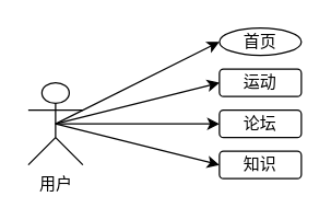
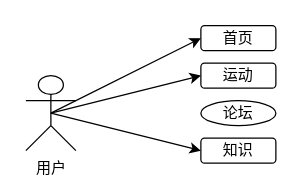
  <mxCell id="0" />
  <mxCell id="1" parent="0" />
  <mxCell id="2" value="用户" style="shape=umlActor;verticalLabelPosition=bottom;verticalAlign=top;html=1;outlineConnect=0;" vertex="1" parent="1"><mxGeometry x="20" y="60" width="40" height="60" as="geometry" /></mxCell>
- <mxCell id="3" value="首页" style="ellipse;whiteSpace=wrap;html=1;" vertex="1" parent="1"><mxGeometry x="160" y="20" width="60" height="20" as="geometry" /></mxCell>
+ <mxCell id="3" value="首页" style="rounded=1;whiteSpace=wrap;html=1;" vertex="1" parent="1"><mxGeometry x="160" y="20" width="60" height="20" as="geometry" /></mxCell>
  <mxCell id="4" value="运动" style="rounded=1;whiteSpace=wrap;html=1;" vertex="1" parent="1"><mxGeometry x="160" y="50" width="60" height="20" as="geometry" /></mxCell>
- <mxCell id="5" value="论坛" style="rounded=1;whiteSpace=wrap;html=1;" vertex="1" parent="1"><mxGeometry x="160" y="80" width="60" height="20" as="geometry" /></mxCell>
+ <mxCell id="5" value="论坛" style="ellipse;whiteSpace=wrap;html=1;" vertex="1" parent="1"><mxGeometry x="160" y="80" width="60" height="20" as="geometry" /></mxCell>
  <mxCell id="6" value="知识" style="rounded=1;whiteSpace=wrap;html=1;" vertex="1" parent="1"><mxGeometry x="160" y="110" width="60" height="20" as="geometry" /></mxCell>
  <mxCell id="7" value="" style="endArrow=classic;html=1;rounded=0;entryX=0;entryY=0.5;entryDx=0;entryDy=0;exitX=0.5;exitY=0.5;exitDx=0;exitDy=0;exitPerimeter=0;" edge="1" parent="1" source="2" target="3"><mxGeometry width="50" height="50" relative="1" as="geometry"><mxPoint x="30" y="90" as="sourcePoint" /><mxPoint x="80" y="40" as="targetPoint" /></mxGeometry></mxCell>
  <mxCell id="8" value="" style="endArrow=classic;html=1;rounded=0;entryX=0;entryY=0.5;entryDx=0;entryDy=0;exitX=0.5;exitY=0.5;exitDx=0;exitDy=0;exitPerimeter=0;" edge="1" parent="1" source="2" target="4"><mxGeometry width="50" height="50" relative="1" as="geometry"><mxPoint x="40" y="100" as="sourcePoint" /><mxPoint x="170" y="40" as="targetPoint" /></mxGeometry></mxCell>
- <mxCell id="9" value="" style="endArrow=classic;html=1;rounded=0;entryX=0;entryY=0.5;entryDx=0;entryDy=0;exitX=0.5;exitY=0.5;exitDx=0;exitDy=0;exitPerimeter=0;" edge="1" parent="1" source="2" target="5"><mxGeometry width="50" height="50" relative="1" as="geometry"><mxPoint x="40" y="100" as="sourcePoint" /><mxPoint x="170" y="70" as="targetPoint" /></mxGeometry></mxCell>
  <mxCell id="10" value="" style="endArrow=classic;html=1;rounded=0;entryX=0;entryY=0.5;entryDx=0;entryDy=0;exitX=0.5;exitY=0.5;exitDx=0;exitDy=0;exitPerimeter=0;" edge="1" parent="1" source="2" target="6"><mxGeometry width="50" height="50" relative="1" as="geometry"><mxPoint x="40" y="100" as="sourcePoint" /><mxPoint x="170" y="100" as="targetPoint" /></mxGeometry></mxCell>
